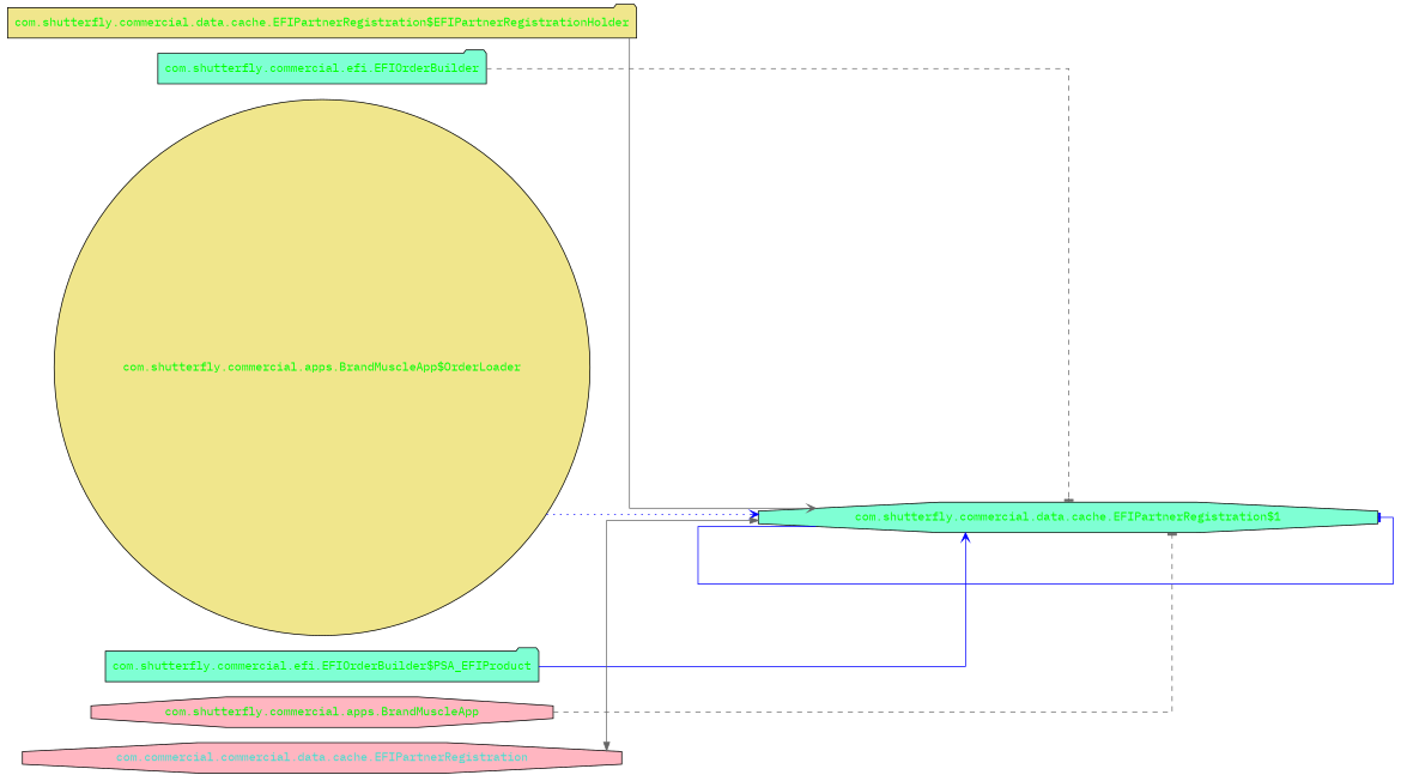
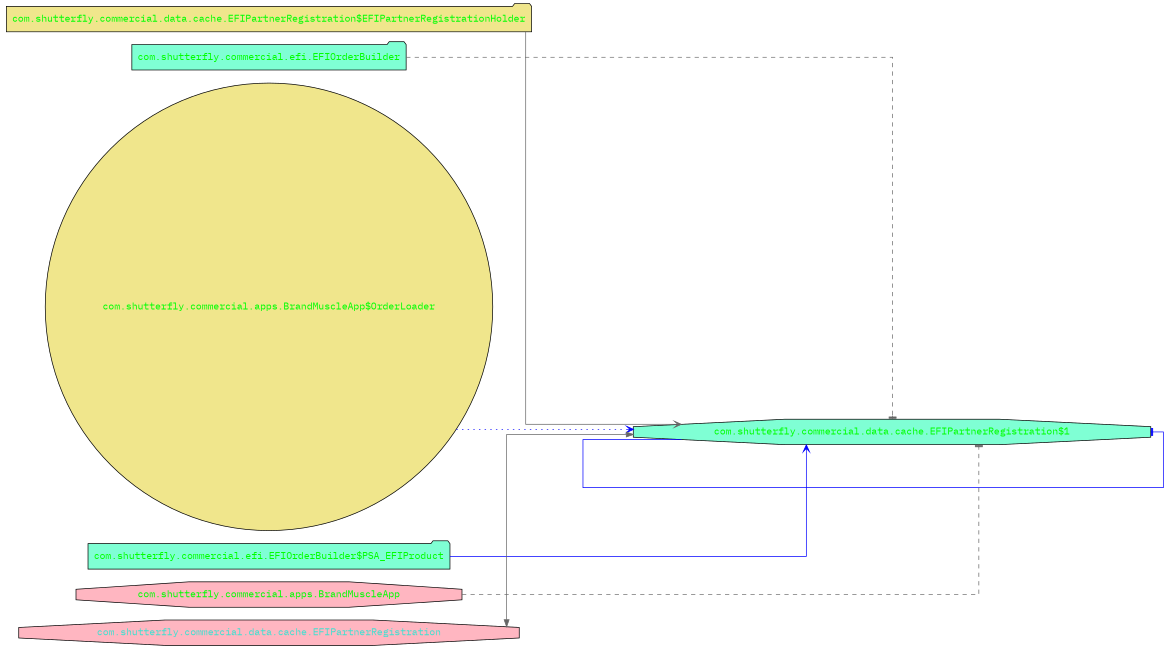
  digraph {
    concentrate=true
    rankdir=LR
    ranksep=2.0
    splines=ortho
    fontname="IBM Plex Mono"
    node [fontcolor=green style=filled fillcolor=aquamarine shape=octagon fontname="IBM Plex Mono"]
    edge [color=gray40 style=solid arrowhead=tee fontname="IBM Plex Mono"]
    "com.shutterfly.commercial.data.cache.EFIPartnerRegistration$1"
    "com.shutterfly.commercial.data.cache.EFIPartnerRegistration$EFIPartnerRegistrationHolder" [fillcolor=khaki shape=folder]
    "com.shutterfly.commercial.efi.EFIOrderBuilder" [shape=folder]
    "com.shutterfly.commercial.apps.BrandMuscleApp$OrderLoader" [fillcolor=khaki shape=circle]
    "com.shutterfly.commercial.efi.EFIOrderBuilder$PSA_EFIProduct" [shape=folder]
    "com.shutterfly.commercial.apps.BrandMuscleApp" [fillcolor=lightpink]
-   "com.shutterfly.commercial.data.cache.EFIPartnerRegistration" [fontcolor=turquoise fillcolor=lightpink label="com.commercial.commercial.data.cache.EFIPartnerRegistration"]
+   "com.shutterfly.commercial.data.cache.EFIPartnerRegistration" [fontcolor=turquoise fillcolor=lightpink]
    "com.shutterfly.commercial.data.cache.EFIPartnerRegistration$1" -> "com.shutterfly.commercial.data.cache.EFIPartnerRegistration$1" [color=blue]
    "com.shutterfly.commercial.data.cache.EFIPartnerRegistration$EFIPartnerRegistrationHolder" -> "com.shutterfly.commercial.data.cache.EFIPartnerRegistration$1" [arrowhead=vee]
    "com.shutterfly.commercial.efi.EFIOrderBuilder" -> "com.shutterfly.commercial.data.cache.EFIPartnerRegistration$1" [style=dashed]
    "com.shutterfly.commercial.apps.BrandMuscleApp$OrderLoader" -> "com.shutterfly.commercial.data.cache.EFIPartnerRegistration$1" [color=blue style=dotted arrowhead=vee]
    "com.shutterfly.commercial.efi.EFIOrderBuilder$PSA_EFIProduct" -> "com.shutterfly.commercial.data.cache.EFIPartnerRegistration$1" [color=blue arrowhead=vee]
    "com.shutterfly.commercial.apps.BrandMuscleApp" -> "com.shutterfly.commercial.data.cache.EFIPartnerRegistration$1" [style=dashed]
    "com.shutterfly.commercial.data.cache.EFIPartnerRegistration" -> "com.shutterfly.commercial.data.cache.EFIPartnerRegistration$1" [dir=both arrowhead=""]
  }
